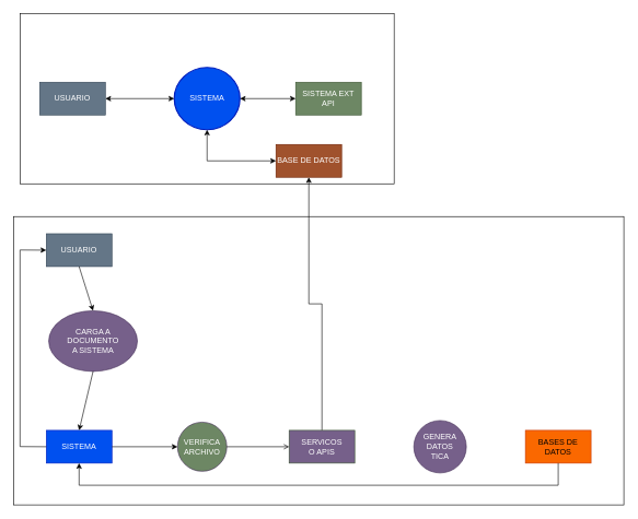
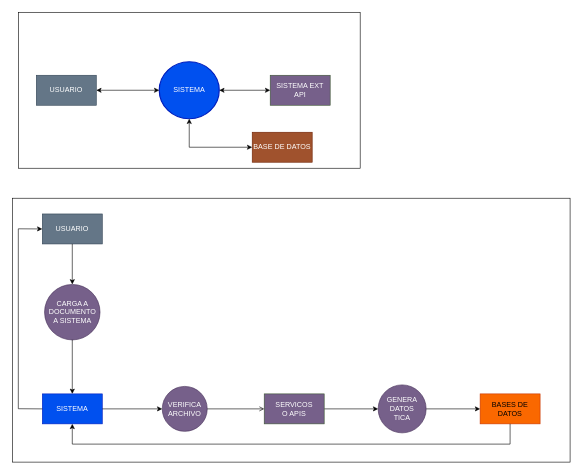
  <mxCell id="0" />
  <mxCell id="1" parent="0" />
  <mxCell id="2" value="" style="rounded=0;whiteSpace=wrap;html=1;fillColor=none;movable=0;resizable=0;rotatable=0;deletable=0;editable=0;locked=1;connectable=0;" vertex="1" parent="1"><mxGeometry x="30" y="20" width="570" height="260" as="geometry" /></mxCell>
  <mxCell id="3" value="" style="rounded=0;whiteSpace=wrap;html=1;fillColor=none;movable=0;resizable=0;rotatable=0;deletable=0;editable=0;locked=1;connectable=0;" vertex="1" parent="1"><mxGeometry x="20" y="330" width="930" height="440" as="geometry" /></mxCell>
  <mxCell id="4" value="SISTEMA" style="rounded=0;whiteSpace=wrap;html=1;fillColor=#0050ef;strokeColor=#001DBC;fontColor=#ffffff;" vertex="1" parent="1"><mxGeometry x="70" y="656.25" width="100" height="50" as="geometry" /></mxCell>
- <mxCell id="5" value="VERIFICA&lt;div&gt;ARCHIVO&lt;/div&gt;" style="ellipse;whiteSpace=wrap;html=1;aspect=fixed;fillColor=#6d8764;fontColor=#ffffff;strokeColor=#432D57;" vertex="1" parent="1"><mxGeometry x="270" y="643.75" width="75" height="75" as="geometry" /></mxCell>
- <mxCell id="6" value="CARGA A DOCUMENTO&lt;div&gt;A SISTEMA&lt;/div&gt;" style="ellipse;whiteSpace=wrap;html=1;aspect=fixed;fillColor=#76608a;fontColor=#ffffff;strokeColor=#432D57;" vertex="1" parent="1"><mxGeometry x="73.75" y="473.75" width="135" height="92.5" as="geometry" /></mxCell>
+ <mxCell id="5" value="VERIFICA&lt;div&gt;ARCHIVO&lt;/div&gt;" style="ellipse;whiteSpace=wrap;html=1;aspect=fixed;fillColor=#76608a;fontColor=#ffffff;strokeColor=#432D57;" vertex="1" parent="1"><mxGeometry x="270" y="643.75" width="75" height="75" as="geometry" /></mxCell>
+ <mxCell id="6" value="CARGA A DOCUMENTO&lt;div&gt;A SISTEMA&lt;/div&gt;" style="ellipse;whiteSpace=wrap;html=1;aspect=fixed;fillColor=#76608a;fontColor=#ffffff;strokeColor=#432D57;" vertex="1" parent="1"><mxGeometry x="73.75" y="473.75" width="92.5" height="92.5" as="geometry" /></mxCell>
  <mxCell id="7" value="" style="endArrow=classic;html=1;rounded=0;exitX=1;exitY=0.5;exitDx=0;exitDy=0;entryX=0;entryY=0.5;entryDx=0;entryDy=0;" edge="1" parent="1" source="4" target="5"><mxGeometry width="50" height="50" relative="1" as="geometry"><mxPoint x="550" y="616.25" as="sourcePoint" /><mxPoint x="600" y="566.25" as="targetPoint" /></mxGeometry></mxCell>
  <mxCell id="8" value="USUARIO" style="rounded=0;whiteSpace=wrap;html=1;fillColor=#647687;fontColor=#ffffff;strokeColor=#314354;" vertex="1" parent="1"><mxGeometry x="70" y="356.25" width="100" height="50" as="geometry" /></mxCell>
  <mxCell id="9" value="" style="endArrow=classic;html=1;rounded=0;exitX=0.5;exitY=1;exitDx=0;exitDy=0;entryX=0.5;entryY=0;entryDx=0;entryDy=0;" edge="1" parent="1" source="8" target="6"><mxGeometry width="50" height="50" relative="1" as="geometry"><mxPoint x="550" y="616.25" as="sourcePoint" /><mxPoint x="600" y="566.25" as="targetPoint" /></mxGeometry></mxCell>
  <mxCell id="10" value="" style="endArrow=classic;html=1;rounded=0;exitX=0.5;exitY=1;exitDx=0;exitDy=0;entryX=0.5;entryY=0;entryDx=0;entryDy=0;" edge="1" parent="1" source="6" target="4"><mxGeometry width="50" height="50" relative="1" as="geometry"><mxPoint x="550" y="616.25" as="sourcePoint" /><mxPoint x="600" y="566.25" as="targetPoint" /></mxGeometry></mxCell>
  <mxCell id="11" value="BASES DE DATOS" style="rounded=0;whiteSpace=wrap;html=1;fillColor=#fa6800;fontColor=#000000;strokeColor=#C73500;" vertex="1" parent="1"><mxGeometry x="800" y="656.25" width="100" height="50" as="geometry" /></mxCell>
- <mxCell id="12" value="" style="edgeStyle=orthogonalEdgeStyle;rounded=0;orthogonalLoop=1;jettySize=auto;html=1;" edge="1" parent="1" source="13" target="24"><mxGeometry relative="1" as="geometry" /></mxCell>
+ <mxCell id="12" value="" style="edgeStyle=orthogonalEdgeStyle;rounded=0;orthogonalLoop=1;jettySize=auto;html=1;" edge="1" parent="1" source="13" target="16"><mxGeometry relative="1" as="geometry" /></mxCell>
  <mxCell id="13" value="SERVICOS&lt;div&gt;O APIS&lt;/div&gt;" style="rounded=0;whiteSpace=wrap;html=1;fillColor=#76608a;fontColor=#ffffff;strokeColor=#3A5431;" vertex="1" parent="1"><mxGeometry x="440" y="656.25" width="100" height="50" as="geometry" /></mxCell>
  <mxCell id="14" value="" style="endArrow=open;html=1;rounded=0;exitX=1;exitY=0.5;exitDx=0;exitDy=0;entryX=0;entryY=0.5;entryDx=0;entryDy=0;" edge="1" parent="1" source="5" target="13"><mxGeometry width="50" height="50" relative="1" as="geometry"><mxPoint x="650" y="606.25" as="sourcePoint" /><mxPoint x="700" y="556.25" as="targetPoint" /></mxGeometry></mxCell>
+ <mxCell id="15" value="" style="edgeStyle=orthogonalEdgeStyle;rounded=0;orthogonalLoop=1;jettySize=auto;html=1;" edge="1" parent="1" source="16" target="11"><mxGeometry relative="1" as="geometry" /></mxCell>
  <mxCell id="16" value="GENERA&lt;div&gt;DATOS&lt;/div&gt;&lt;div&gt;TICA&lt;/div&gt;" style="ellipse;whiteSpace=wrap;html=1;rounded=0;fillColor=#76608a;fontColor=#ffffff;strokeColor=#432D57;" vertex="1" parent="1"><mxGeometry x="630" y="641.25" width="80" height="80" as="geometry" /></mxCell>
  <mxCell id="17" value="USUARIO" style="rounded=0;whiteSpace=wrap;html=1;fillColor=#647687;fontColor=#ffffff;strokeColor=#314354;" vertex="1" parent="1"><mxGeometry x="60" y="125" width="100" height="50" as="geometry" /></mxCell>
  <mxCell id="18" value="SISTEMA" style="strokeWidth=2;html=1;shape=mxgraph.flowchart.start_2;whiteSpace=wrap;fillColor=#0050ef;strokeColor=#001DBC;fontColor=#ffffff;" vertex="1" parent="1"><mxGeometry x="265" y="102.5" width="100" height="95" as="geometry" /></mxCell>
- <mxCell id="19" value="SISTEMA EXT&lt;div&gt;API&lt;/div&gt;" style="rounded=0;whiteSpace=wrap;html=1;fillColor=#6d8764;fontColor=#ffffff;strokeColor=#3A5431;" vertex="1" parent="1"><mxGeometry x="450" y="125" width="100" height="50" as="geometry" /></mxCell>
+ <mxCell id="19" value="SISTEMA EXT&lt;div&gt;API&lt;/div&gt;" style="rounded=0;whiteSpace=wrap;html=1;fillColor=#76608a;fontColor=#ffffff;strokeColor=#3A5431;" vertex="1" parent="1"><mxGeometry x="450" y="125" width="100" height="50" as="geometry" /></mxCell>
  <mxCell id="20" value="" style="endArrow=classic;startArrow=classic;html=1;rounded=0;exitX=1;exitY=0.5;exitDx=0;exitDy=0;exitPerimeter=0;entryX=0;entryY=0.5;entryDx=0;entryDy=0;" edge="1" parent="1" source="18" target="19"><mxGeometry width="50" height="50" relative="1" as="geometry"><mxPoint x="450" y="260" as="sourcePoint" /><mxPoint x="500" y="210" as="targetPoint" /></mxGeometry></mxCell>
  <mxCell id="21" value="" style="endArrow=classic;startArrow=classic;html=1;rounded=0;exitX=1;exitY=0.5;exitDx=0;exitDy=0;entryX=0;entryY=0.5;entryDx=0;entryDy=0;entryPerimeter=0;" edge="1" parent="1" source="17" target="18"><mxGeometry width="50" height="50" relative="1" as="geometry"><mxPoint x="380" y="160" as="sourcePoint" /><mxPoint x="460" y="160" as="targetPoint" /></mxGeometry></mxCell>
  <mxCell id="22" value="" style="edgeStyle=orthogonalEdgeStyle;rounded=0;orthogonalLoop=1;jettySize=auto;html=1;entryX=0.5;entryY=1;entryDx=0;entryDy=0;exitX=0.5;exitY=1;exitDx=0;exitDy=0;" edge="1" parent="1" source="11" target="4"><mxGeometry relative="1" as="geometry"><mxPoint x="850" y="710" as="sourcePoint" /><mxPoint x="810" y="691" as="targetPoint" /><Array as="points"><mxPoint x="850" y="740" /><mxPoint x="120" y="740" /></Array></mxGeometry></mxCell>
  <mxCell id="23" value="" style="endArrow=classic;html=1;rounded=0;exitX=0;exitY=0.5;exitDx=0;exitDy=0;entryX=0;entryY=0.5;entryDx=0;entryDy=0;" edge="1" parent="1" source="4" target="8"><mxGeometry width="50" height="50" relative="1" as="geometry"><mxPoint x="180" y="691" as="sourcePoint" /><mxPoint x="280" y="691" as="targetPoint" /><Array as="points"><mxPoint x="30" y="681" /><mxPoint x="30" y="381" /></Array></mxGeometry></mxCell>
  <mxCell id="24" value="BASE DE DATOS" style="rounded=0;whiteSpace=wrap;html=1;fillColor=#a0522d;fontColor=#ffffff;strokeColor=#6D1F00;" vertex="1" parent="1"><mxGeometry x="420" y="220" width="100" height="50" as="geometry" /></mxCell>
  <mxCell id="25" value="" style="endArrow=classic;startArrow=classic;html=1;rounded=0;exitX=0.5;exitY=1;exitDx=0;exitDy=0;exitPerimeter=0;entryX=0;entryY=0.5;entryDx=0;entryDy=0;" edge="1" parent="1" source="18" target="24"><mxGeometry width="50" height="50" relative="1" as="geometry"><mxPoint x="375" y="160" as="sourcePoint" /><mxPoint x="460" y="160" as="targetPoint" /><Array as="points"><mxPoint x="315" y="245" /></Array></mxGeometry></mxCell>
